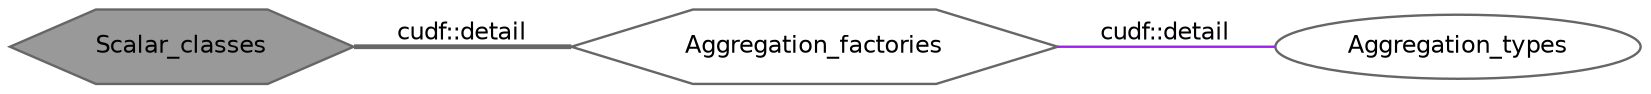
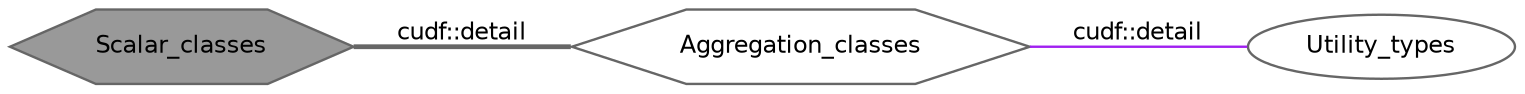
  digraph {
    rankdir=LR
    node [color=grey40 fillcolor=white fontname=Helvetica fontsize=10 shape=hexagon style=filled]
    edge [dir=none fontname=Helvetica fontsize=10 labelfontname=Helvetica labelfontsize=10 shape=plaintext]
-   n1 [height=0.2 label=Aggregation_factories width=0.4]
-   n2 [height=0.2 label=Aggregation_types shape=ellipse width=0.4]
+   n1 [height=0.2 label=Aggregation_classes width=0.4]
+   n2 [height=0.2 label=Utility_types shape=ellipse width=0.4]
    n3 [color=gray40 fillcolor=grey60 fontcolor=black height=0.2 label=Scalar_classes width=0.4]
    n1 -> n2 [color=purple label="cudf::detail" style=solid]
    n3 -> n1 [color=gray40 label="cudf::detail" style=bold]
  }
